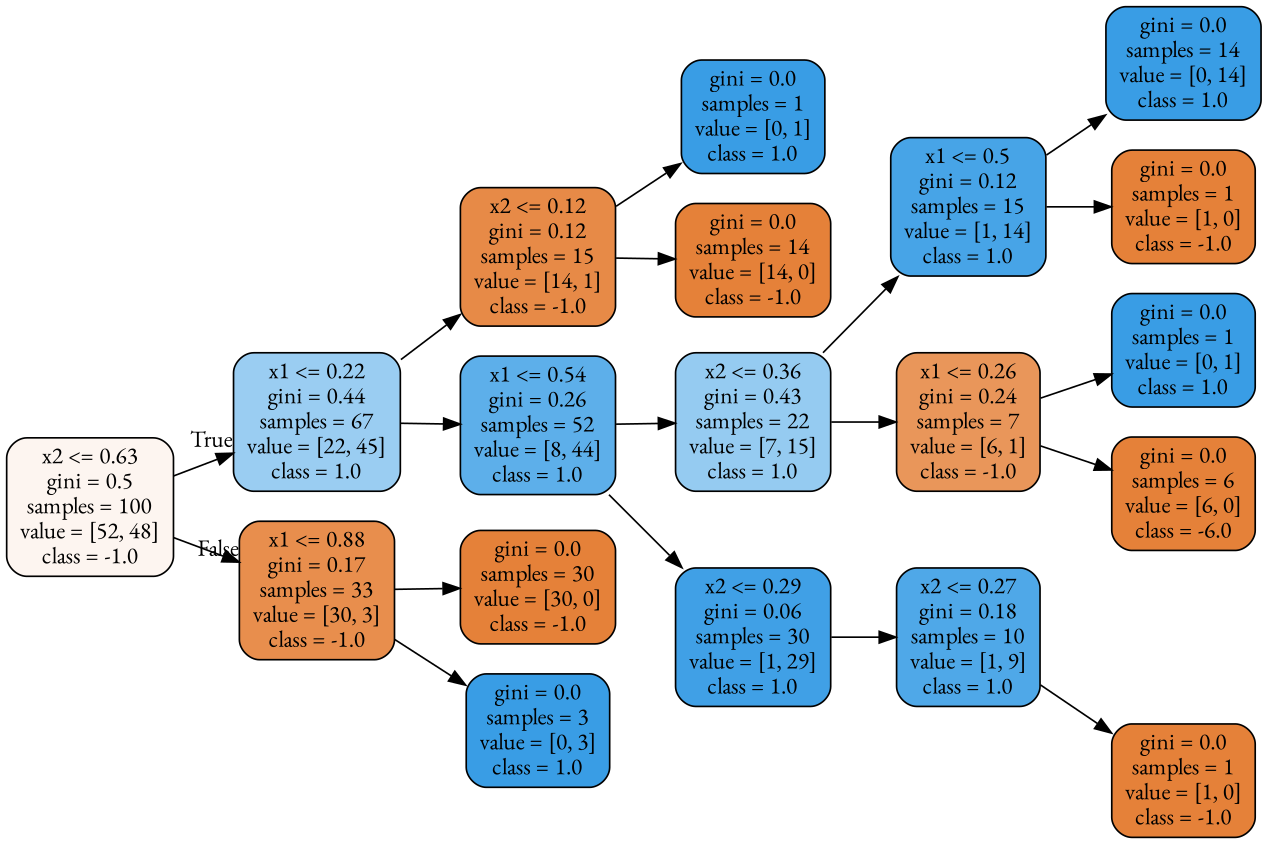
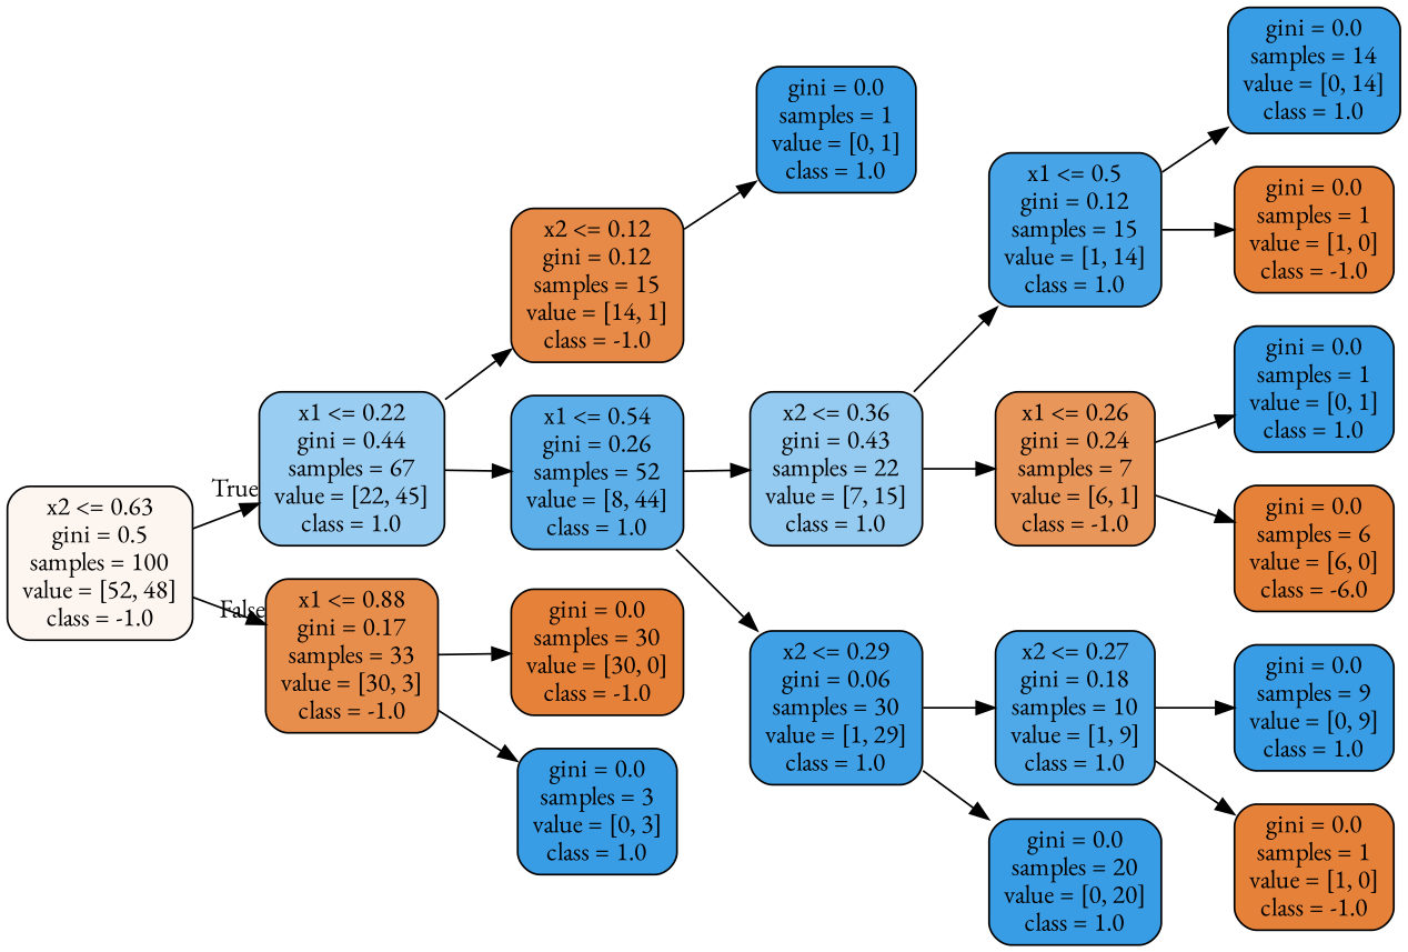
  digraph {
    fontname="EB Garamond"
    rankdir=LR
    node [color=black fillcolor="#399de5" fontname="EB Garamond" shape=box style="filled, rounded"]
    edge [fontname="EB Garamond"]
    n1 [fillcolor="#fdf5f0" label="x2 <= 0.63\ngini = 0.5\nsamples = 100\nvalue = [52, 48]\nclass = -1.0"]
    n2 [fillcolor="#9acdf2" label="x1 <= 0.22\ngini = 0.44\nsamples = 67\nvalue = [22, 45]\nclass = 1.0"]
    n3 [fillcolor="#e88e4d" label="x1 <= 0.88\ngini = 0.17\nsamples = 33\nvalue = [30, 3]\nclass = -1.0"]
    n4 [fillcolor="#e78a47" label="x2 <= 0.12\ngini = 0.12\nsamples = 15\nvalue = [14, 1]\nclass = -1.0"]
    n5 [fillcolor="#5dafea" label="x1 <= 0.54\ngini = 0.26\nsamples = 52\nvalue = [8, 44]\nclass = 1.0"]
    n6 [fillcolor="#e58139" label="gini = 0.0\nsamples = 30\nvalue = [30, 0]\nclass = -1.0"]
    n7 [label="gini = 0.0\nsamples = 3\nvalue = [0, 3]\nclass = 1.0"]
    n8 [label="gini = 0.0\nsamples = 1\nvalue = [0, 1]\nclass = 1.0"]
-   n9 [fillcolor="#e58139" label="gini = 0.0\nsamples = 14\nvalue = [14, 0]\nclass = -1.0"]
    n10 [fillcolor="#95cbf1" label="x2 <= 0.36\ngini = 0.43\nsamples = 22\nvalue = [7, 15]\nclass = 1.0"]
    n11 [fillcolor="#40a0e6" label="x2 <= 0.29\ngini = 0.06\nsamples = 30\nvalue = [1, 29]\nclass = 1.0"]
    n12 [fillcolor="#47a4e7" label="x1 <= 0.5\ngini = 0.12\nsamples = 15\nvalue = [1, 14]\nclass = 1.0"]
    n13 [fillcolor="#e9965a" label="x1 <= 0.26\ngini = 0.24\nsamples = 7\nvalue = [6, 1]\nclass = -1.0"]
    n14 [fillcolor="#4fa8e8" label="x2 <= 0.27\ngini = 0.18\nsamples = 10\nvalue = [1, 9]\nclass = 1.0"]
+   n15 [label="gini = 0.0\nsamples = 20\nvalue = [0, 20]\nclass = 1.0"]
    n16 [label="gini = 0.0\nsamples = 14\nvalue = [0, 14]\nclass = 1.0"]
    n17 [fillcolor="#e58139" label="gini = 0.0\nsamples = 1\nvalue = [1, 0]\nclass = -1.0"]
    n18 [label="gini = 0.0\nsamples = 1\nvalue = [0, 1]\nclass = 1.0"]
    n19 [fillcolor="#e58139" label="gini = 0.0\nsamples = 6\nvalue = [6, 0]\nclass = -6.0"]
+   n20 [label="gini = 0.0\nsamples = 9\nvalue = [0, 9]\nclass = 1.0"]
    n21 [fillcolor="#e58139" label="gini = 0.0\nsamples = 1\nvalue = [1, 0]\nclass = -1.0"]
    n1 -> n2 [headlabel=True labelangle=45 labeldistance=2.5]
    n1 -> n3 [headlabel=False labelangle=-45 labeldistance=2.5]
    n2 -> n4
    n2 -> n5
    n3 -> n6
    n3 -> n7
    n4 -> n8
-   n4 -> n9
    n5 -> n10
    n5 -> n11
    n10 -> n12
    n10 -> n13
    n11 -> n14
+   n11 -> n15
    n12 -> n16
    n12 -> n17
    n13 -> n18
    n13 -> n19
+   n14 -> n20
    n14 -> n21
  }
